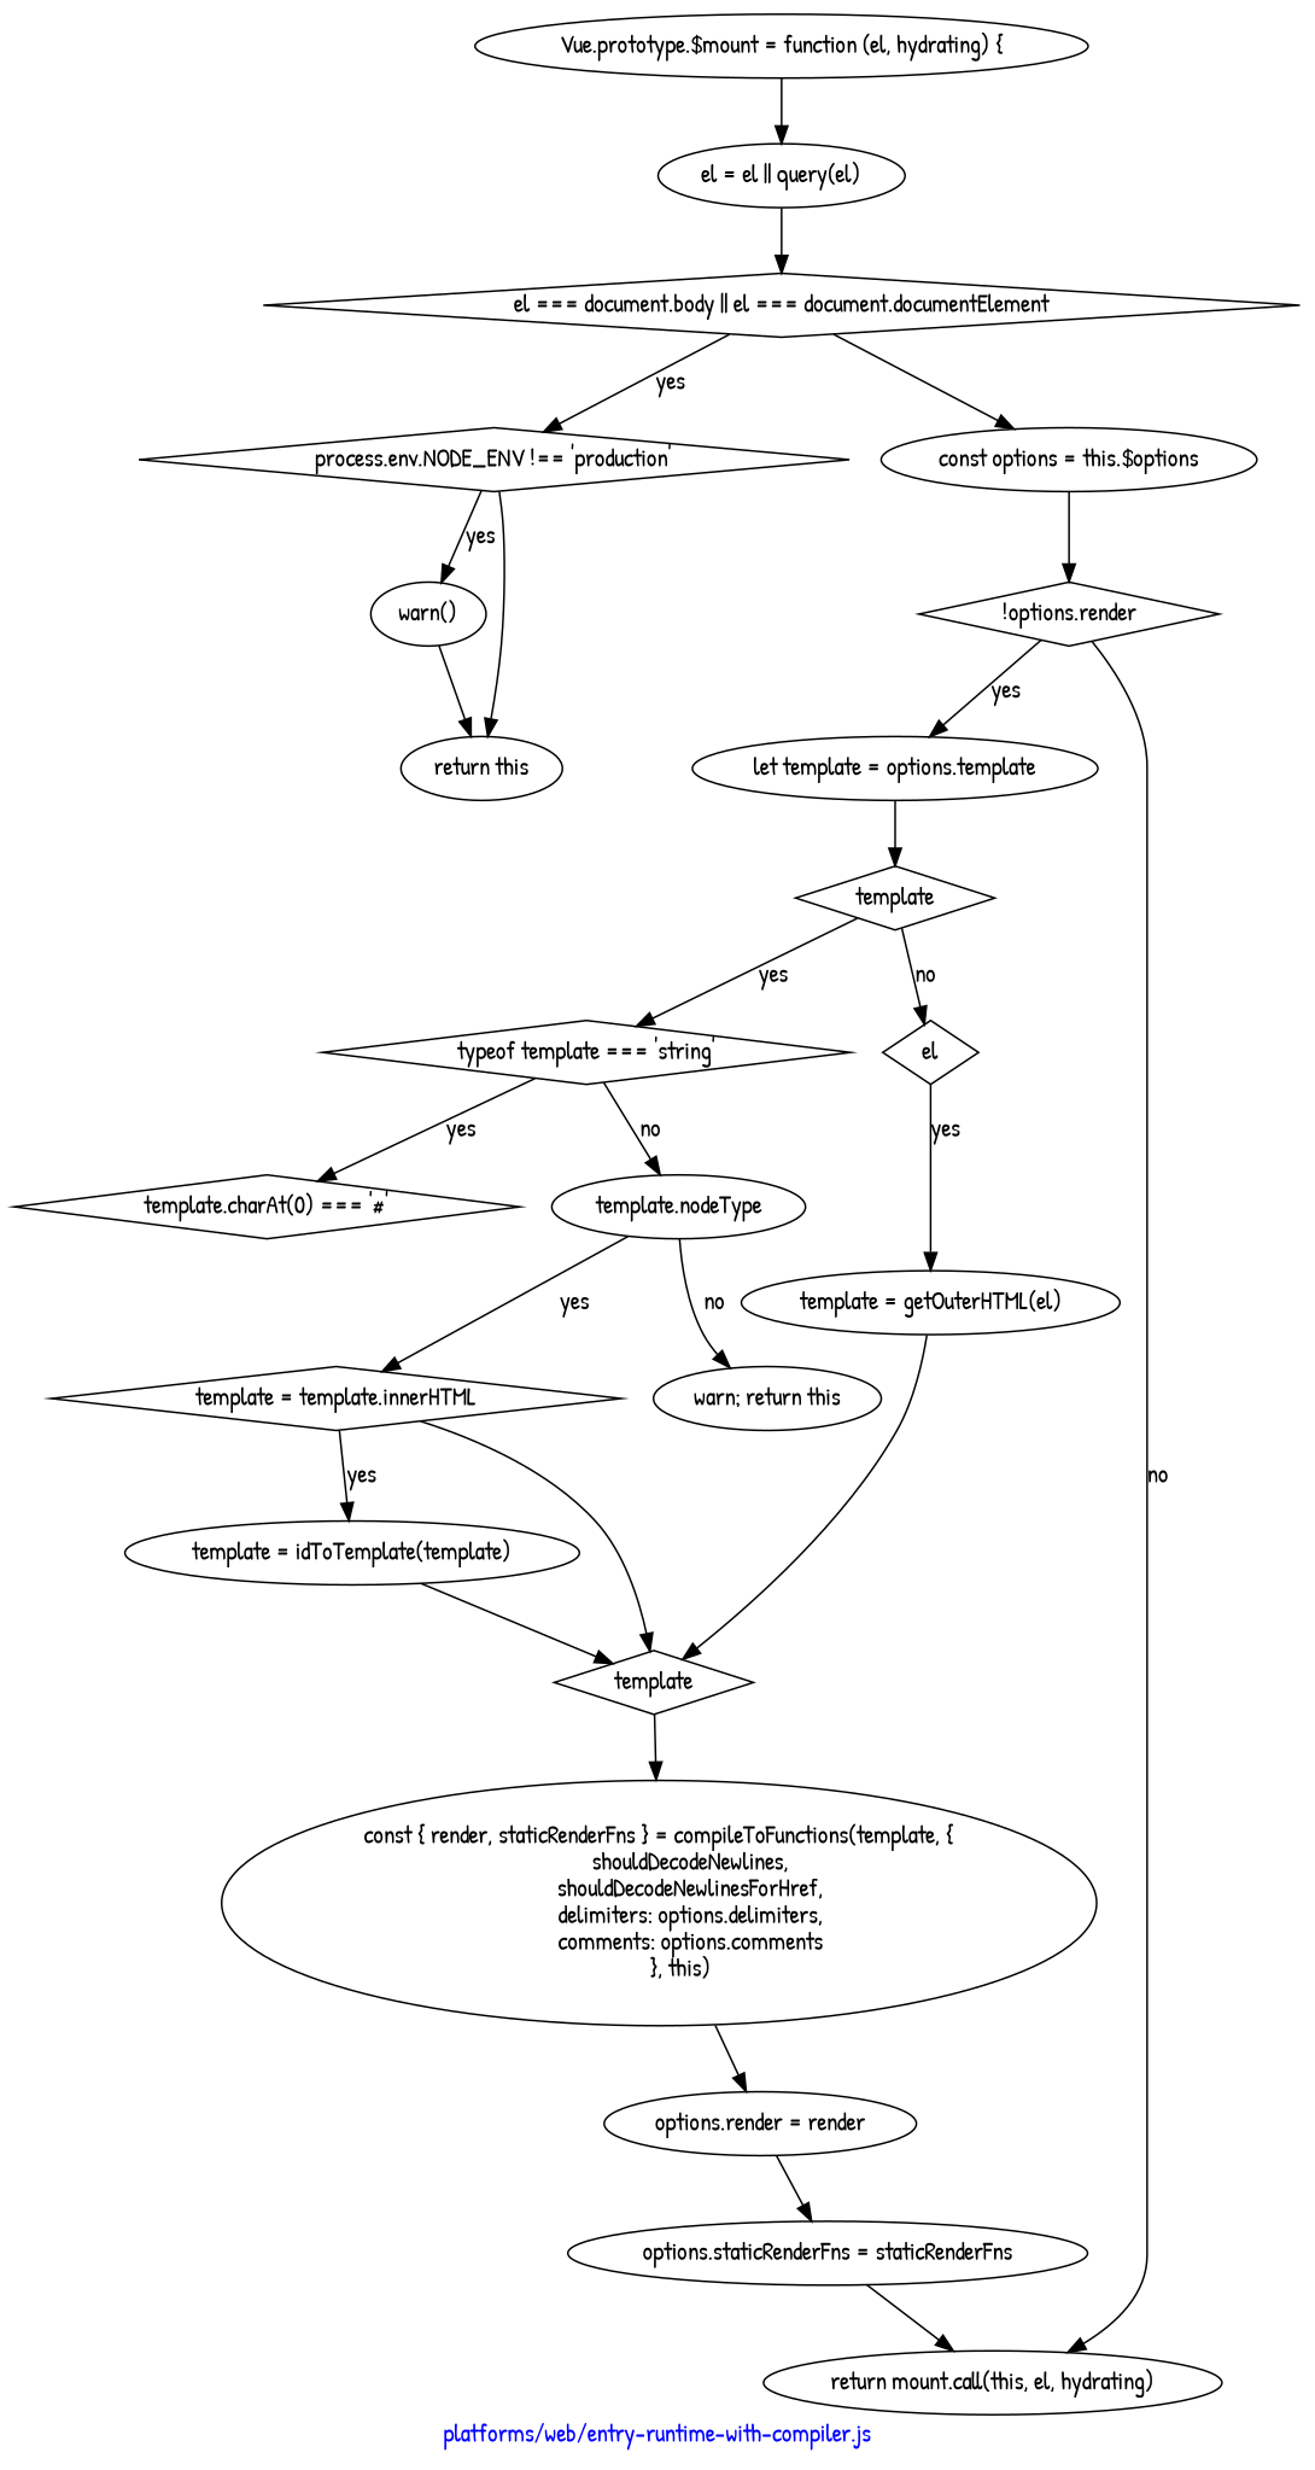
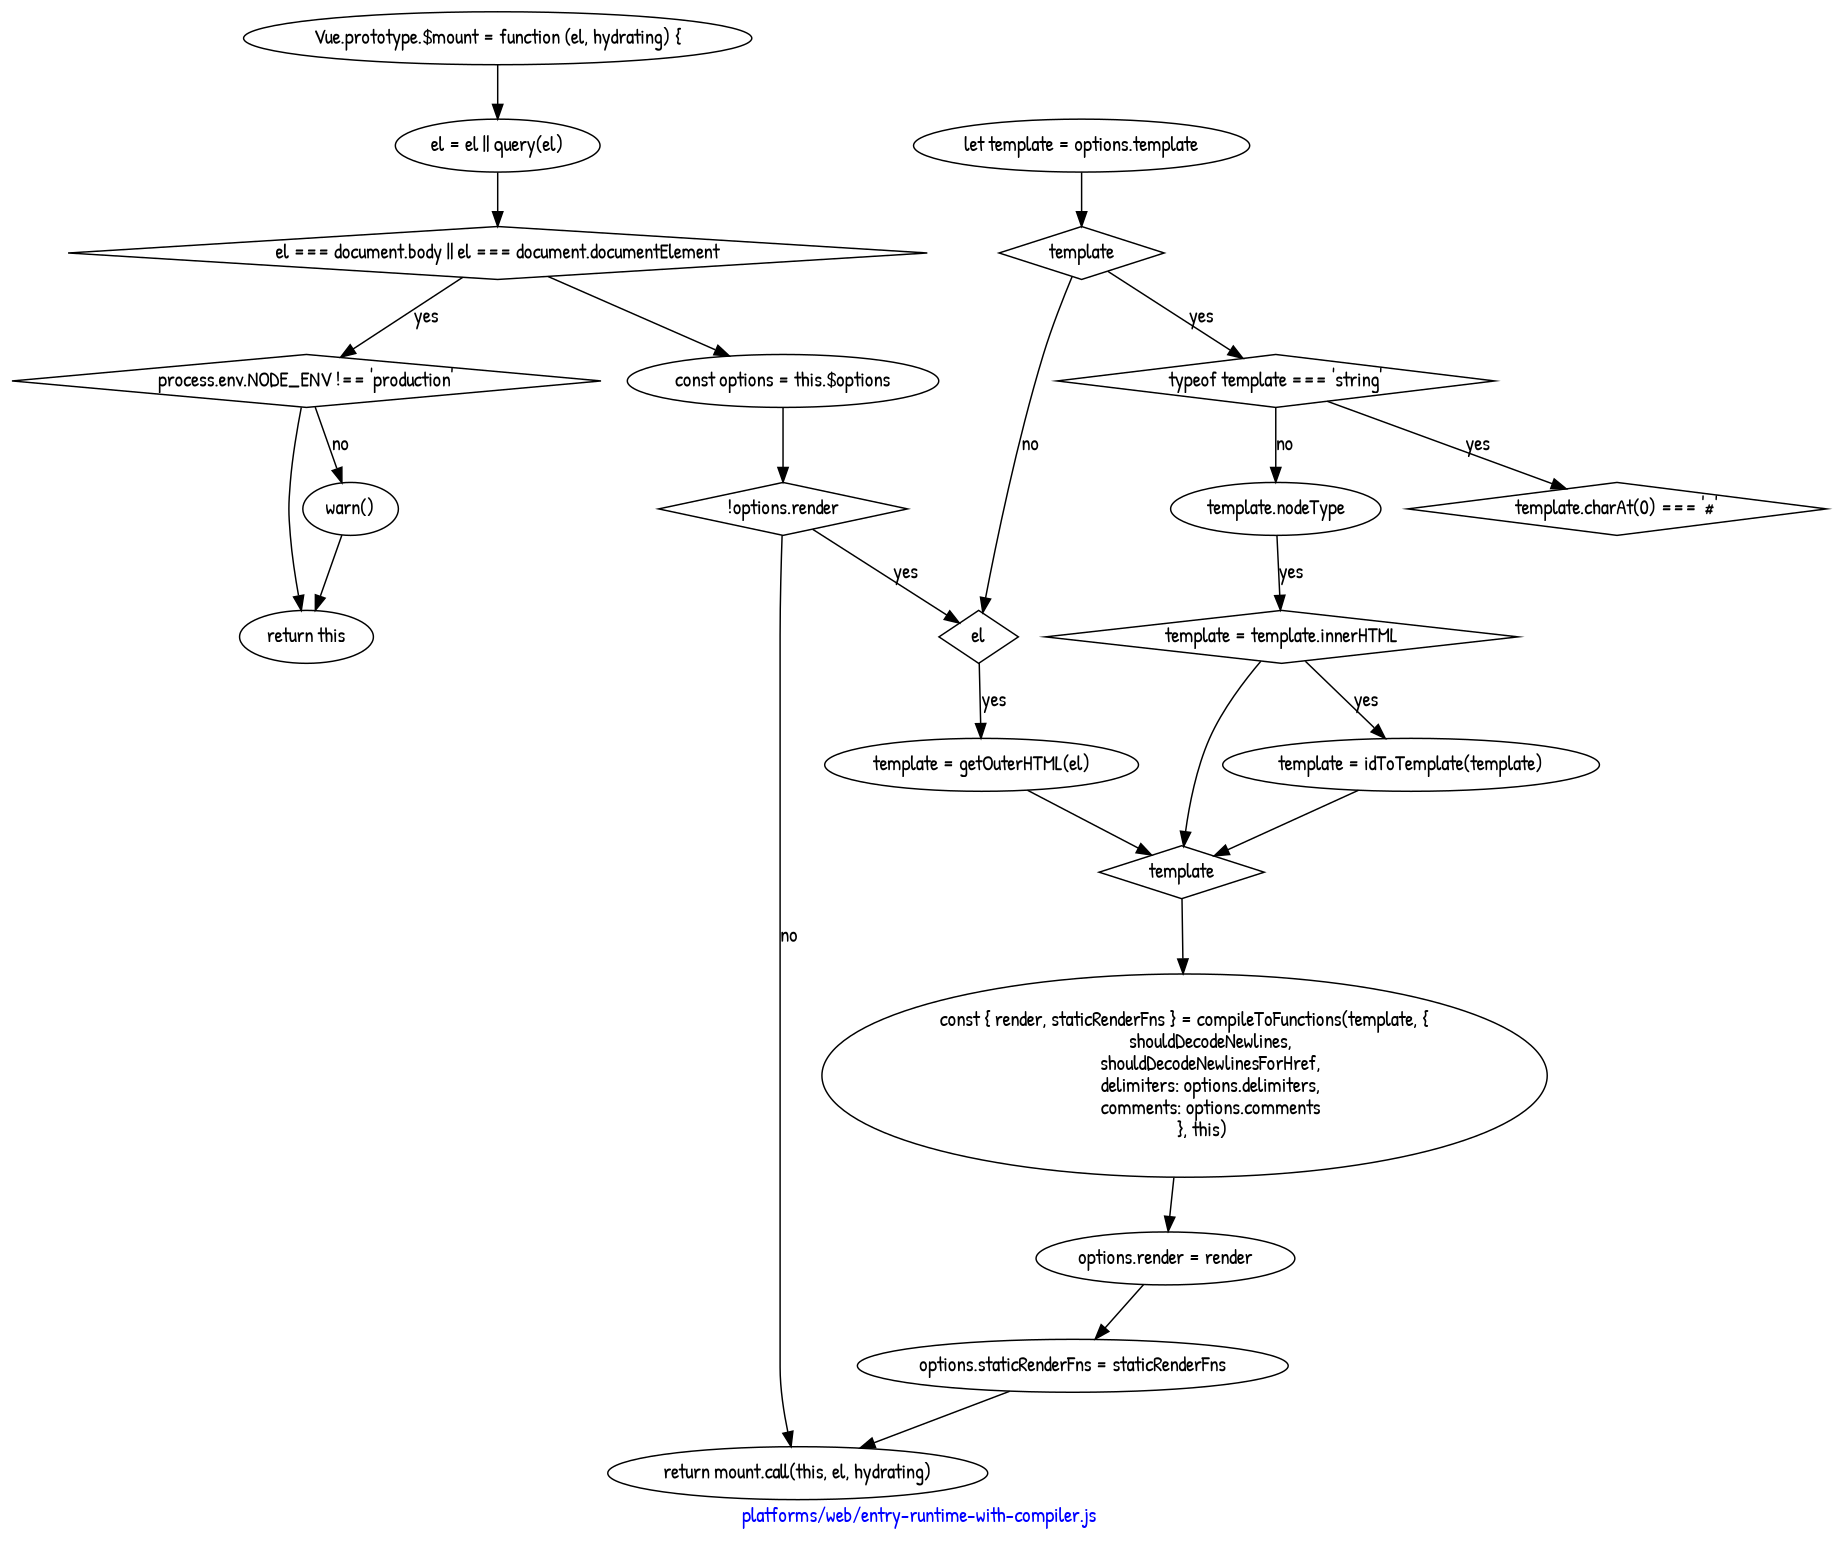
  digraph {
    fontcolor=blue
    fontname="Patrick Hand"
    label="platforms/web/entry-runtime-with-compiler.js"
    node [fontname="Patrick Hand"]
    edge [fontname="Patrick Hand"]
    n1 [label="Vue.prototype.$mount = function (el, hydrating) {"]
    n2 [label="el = el || query(el)"]
    n3 [label="el === document.body || el === document.documentElement" shape=diamond]
    n4 [label="process.env.NODE_ENV !== 'production'" shape=diamond]
    n5 [label="const options = this.$options"]
    n6 [label="warn()"]
    n7 [label="return this"]
    n8 [label="!options.render" shape=diamond]
    n9 [label="let template = options.template"]
    n10 [label="return mount.call(this, el, hydrating)"]
    n11 [label=template shape=diamond]
    n12 [label="typeof template === 'string'" shape=diamond]
    n13 [label=el shape=diamond]
    n14 [label="template.charAt(0) === '#'" shape=diamond]
    n15 [label="template.nodeType"]
    n16 [label="template = getOuterHTML(el)"]
    n17 [label="template = template.innerHTML" shape=diamond]
-   n18 [label="warn; return this"]
    n19 [label="template = idToTemplate(template)"]
    n20 [label=template shape=diamond]
    n21 [label="const { render, staticRenderFns } = compileToFunctions(template, {\n            shouldDecodeNewlines,\n            shouldDecodeNewlinesForHref,\n            delimiters: options.delimiters,\n            comments: options.comments\n        }, this)"]
    n22 [label="options.render = render"]
    n23 [label="options.staticRenderFns = staticRenderFns"]
    n1 -> n2
    n2 -> n3
    n3 -> n4 [label=yes]
    n3 -> n5
-   n4 -> n6 [label=yes]
+   n4 -> n6 [label=no]
    n4 -> n7
    n5 -> n8
    n6 -> n7
-   n8 -> n9 [label=yes]
+   n8 -> n13 [label=yes]
    n8 -> n10 [label=no]
    n9 -> n11
    n11 -> n12 [label=yes]
    n11 -> n13 [label=no]
    n12 -> n14 [label=yes]
    n12 -> n15 [label=no]
    n13 -> n16 [label=yes]
    n15 -> n17 [label=yes]
-   n15 -> n18 [label=no]
    n16 -> n20
    n17 -> n19 [label=yes]
    n17 -> n20
    n19 -> n20
    n20 -> n21
    n21 -> n22
    n22 -> n23
    n23 -> n10
  }
